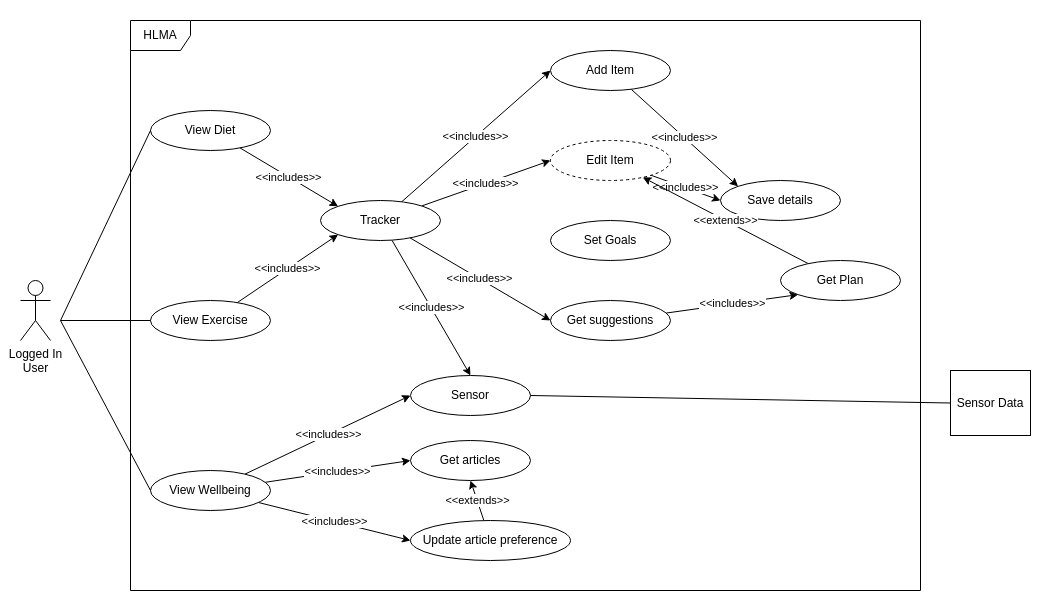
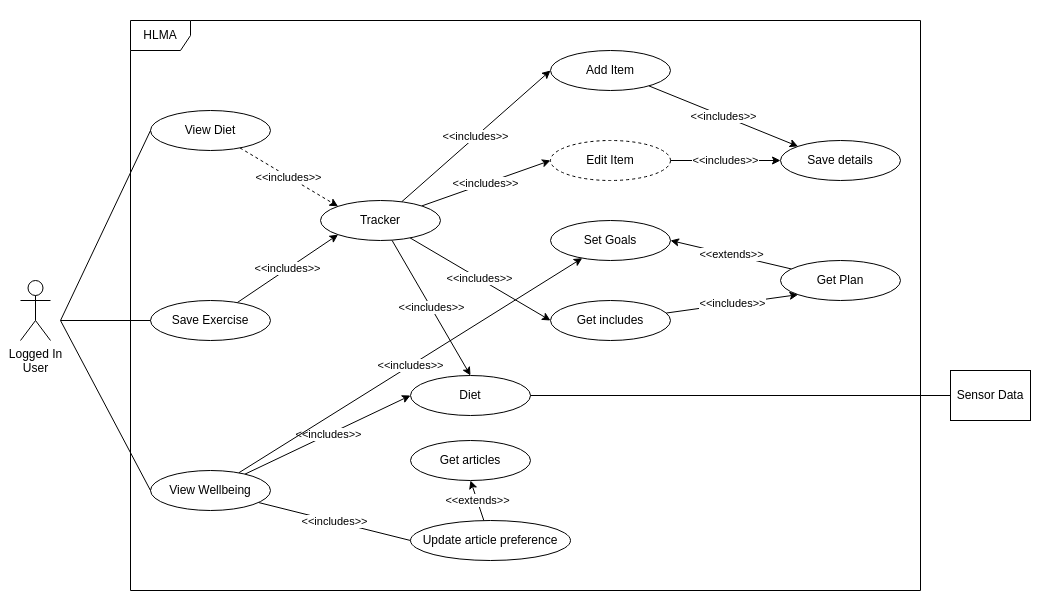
  <mxCell id="0" />
  <mxCell id="1" parent="0" />
  <mxCell id="2" value="Logged In&lt;br&gt;User" style="shape=umlActor;verticalLabelPosition=bottom;verticalAlign=top;html=1;outlineConnect=0;" vertex="1" parent="1"><mxGeometry x="20" y="280" width="30" height="60" as="geometry" /></mxCell>
  <mxCell id="3" value="HLMA" style="shape=umlFrame;whiteSpace=wrap;html=1;" vertex="1" parent="1"><mxGeometry x="130" y="20" width="790" height="570" as="geometry" /></mxCell>
- <mxCell id="4" value="&amp;lt;&amp;lt;includes&amp;gt;&amp;gt;" style="rounded=0;orthogonalLoop=1;jettySize=auto;html=1;entryX=0;entryY=0;entryDx=0;entryDy=0;endArrow=classic;endFill=1;" edge="1" parent="1" source="5" target="29"><mxGeometry relative="1" as="geometry" /></mxCell>
+ <mxCell id="4" value="&amp;lt;&amp;lt;includes&amp;gt;&amp;gt;" style="rounded=0;orthogonalLoop=1;jettySize=auto;html=1;entryX=0;entryY=0;entryDx=0;entryDy=0;endArrow=classic;endFill=1;dashed=1;" edge="1" parent="1" source="5" target="29"><mxGeometry relative="1" as="geometry" /></mxCell>
  <mxCell id="5" value="View Diet" style="ellipse;whiteSpace=wrap;html=1;" vertex="1" parent="1"><mxGeometry x="150" y="110" width="120" height="40" as="geometry" /></mxCell>
  <mxCell id="6" value="&amp;lt;&amp;lt;includes&amp;gt;&amp;gt;" style="edgeStyle=none;rounded=0;orthogonalLoop=1;jettySize=auto;html=1;entryX=0;entryY=1;entryDx=0;entryDy=0;endArrow=classic;endFill=1;" edge="1" parent="1" source="7" target="29"><mxGeometry relative="1" as="geometry" /></mxCell>
- <mxCell id="7" value="View Exercise" style="ellipse;whiteSpace=wrap;html=1;" vertex="1" parent="1"><mxGeometry x="150" y="300" width="120" height="40" as="geometry" /></mxCell>
+ <mxCell id="7" value="Save Exercise" style="ellipse;whiteSpace=wrap;html=1;" vertex="1" parent="1"><mxGeometry x="150" y="300" width="120" height="40" as="geometry" /></mxCell>
  <mxCell id="8" value="&amp;lt;&amp;lt;includes&amp;gt;&amp;gt;" style="edgeStyle=none;rounded=0;orthogonalLoop=1;jettySize=auto;html=1;entryX=0;entryY=0;entryDx=0;entryDy=0;endArrow=classic;endFill=1;" edge="1" parent="1" source="9" target="10"><mxGeometry relative="1" as="geometry" /></mxCell>
  <mxCell id="9" value="Add Item" style="ellipse;whiteSpace=wrap;html=1;" vertex="1" parent="1"><mxGeometry x="550" y="50" width="120" height="40" as="geometry" /></mxCell>
- <mxCell id="10" value="Save details" style="ellipse;whiteSpace=wrap;html=1;" vertex="1" parent="1"><mxGeometry x="720" y="180" width="120" height="40" as="geometry" /></mxCell>
+ <mxCell id="10" value="Save details" style="ellipse;whiteSpace=wrap;html=1;" vertex="1" parent="1"><mxGeometry x="780" y="140" width="120" height="40" as="geometry" /></mxCell>
  <mxCell id="11" value="&amp;lt;&amp;lt;includes&amp;gt;&amp;gt;" style="edgeStyle=none;rounded=0;orthogonalLoop=1;jettySize=auto;html=1;entryX=0;entryY=0.5;entryDx=0;entryDy=0;endArrow=classic;endFill=1;" edge="1" parent="1" source="12" target="10"><mxGeometry relative="1" as="geometry" /></mxCell>
  <mxCell id="12" value="Edit Item" style="ellipse;whiteSpace=wrap;html=1;dashed=1;" vertex="1" parent="1"><mxGeometry x="550" y="140" width="120" height="40" as="geometry" /></mxCell>
  <mxCell id="13" value="&amp;lt;&amp;lt;includes&amp;gt;&amp;gt;" style="edgeStyle=none;rounded=0;orthogonalLoop=1;jettySize=auto;html=1;entryX=0;entryY=0.5;entryDx=0;entryDy=0;endArrow=classic;endFill=1;" edge="1" parent="1" source="16" target="30"><mxGeometry relative="1" as="geometry" /></mxCell>
- <mxCell id="14" value="&amp;lt;&amp;lt;includes&amp;gt;&amp;gt;" style="edgeStyle=none;rounded=0;orthogonalLoop=1;jettySize=auto;html=1;entryX=0;entryY=0.5;entryDx=0;entryDy=0;endArrow=classic;endFill=1;" edge="1" parent="1" source="16" target="22"><mxGeometry relative="1" as="geometry" /></mxCell>
- <mxCell id="15" value="&amp;lt;&amp;lt;includes&amp;gt;&amp;gt;" style="edgeStyle=none;rounded=0;orthogonalLoop=1;jettySize=auto;html=1;entryX=0;entryY=0.5;entryDx=0;entryDy=0;endArrow=classic;endFill=1;" edge="1" parent="1" source="16" target="24"><mxGeometry relative="1" as="geometry" /></mxCell>
+ <mxCell id="14" value="&amp;lt;&amp;lt;includes&amp;gt;&amp;gt;" style="edgeStyle=none;rounded=0;orthogonalLoop=1;jettySize=auto;html=1;endArrow=classic;endFill=1;" edge="1" parent="1" source="16" target="17"><mxGeometry relative="1" as="geometry" /></mxCell>
+ <mxCell id="15" value="&amp;lt;&amp;lt;includes&amp;gt;&amp;gt;" style="edgeStyle=none;rounded=0;orthogonalLoop=1;jettySize=auto;html=1;entryX=0;entryY=0.5;entryDx=0;entryDy=0;endArrow=none;endFill=1;" edge="1" parent="1" source="16" target="24"><mxGeometry relative="1" as="geometry" /></mxCell>
  <mxCell id="16" value="View Wellbeing" style="ellipse;whiteSpace=wrap;html=1;" vertex="1" parent="1"><mxGeometry x="150" y="470" width="120" height="40" as="geometry" /></mxCell>
  <mxCell id="17" value="Set Goals" style="ellipse;whiteSpace=wrap;html=1;" vertex="1" parent="1"><mxGeometry x="550" y="220" width="120" height="40" as="geometry" /></mxCell>
  <mxCell id="18" value="&amp;lt;&amp;lt;includes&amp;gt;&amp;gt;" style="edgeStyle=none;rounded=0;orthogonalLoop=1;jettySize=auto;html=1;entryX=0;entryY=1;entryDx=0;entryDy=0;endArrow=classic;endFill=1;" edge="1" parent="1" source="19" target="21"><mxGeometry relative="1" as="geometry" /></mxCell>
- <mxCell id="19" value="Get suggestions" style="ellipse;whiteSpace=wrap;html=1;" vertex="1" parent="1"><mxGeometry x="550" y="300" width="120" height="40" as="geometry" /></mxCell>
- <mxCell id="20" value="&amp;lt;&amp;lt;extends&amp;gt;&amp;gt;" style="edgeStyle=none;rounded=0;orthogonalLoop=1;jettySize=auto;html=1;endArrow=classic;endFill=1;" edge="1" parent="1" source="21" target="12"><mxGeometry relative="1" as="geometry" /></mxCell>
+ <mxCell id="19" value="Get includes" style="ellipse;whiteSpace=wrap;html=1;" vertex="1" parent="1"><mxGeometry x="550" y="300" width="120" height="40" as="geometry" /></mxCell>
+ <mxCell id="20" value="&amp;lt;&amp;lt;extends&amp;gt;&amp;gt;" style="edgeStyle=none;rounded=0;orthogonalLoop=1;jettySize=auto;html=1;entryX=1;entryY=0.5;entryDx=0;entryDy=0;endArrow=classic;endFill=1;" edge="1" parent="1" source="21" target="17"><mxGeometry relative="1" as="geometry" /></mxCell>
  <mxCell id="21" value="Get Plan" style="ellipse;whiteSpace=wrap;html=1;" vertex="1" parent="1"><mxGeometry x="780" y="260" width="120" height="40" as="geometry" /></mxCell>
  <mxCell id="22" value="Get articles" style="ellipse;whiteSpace=wrap;html=1;" vertex="1" parent="1"><mxGeometry x="410" y="440" width="120" height="40" as="geometry" /></mxCell>
  <mxCell id="23" value="&amp;lt;&amp;lt;extends&amp;gt;&amp;gt;" style="edgeStyle=none;rounded=0;orthogonalLoop=1;jettySize=auto;html=1;entryX=0.5;entryY=1;entryDx=0;entryDy=0;endArrow=classic;endFill=1;" edge="1" parent="1" source="24" target="22"><mxGeometry relative="1" as="geometry" /></mxCell>
  <mxCell id="24" value="Update article preference" style="ellipse;whiteSpace=wrap;html=1;" vertex="1" parent="1"><mxGeometry x="410" y="520" width="160" height="40" as="geometry" /></mxCell>
  <mxCell id="25" value="&amp;lt;&amp;lt;includes&amp;gt;&amp;gt;" style="edgeStyle=none;rounded=0;orthogonalLoop=1;jettySize=auto;html=1;entryX=0;entryY=0.5;entryDx=0;entryDy=0;endArrow=classic;endFill=1;" edge="1" parent="1" source="29" target="9"><mxGeometry relative="1" as="geometry" /></mxCell>
  <mxCell id="26" value="&amp;lt;&amp;lt;includes&amp;gt;&amp;gt;" style="edgeStyle=none;rounded=0;orthogonalLoop=1;jettySize=auto;html=1;entryX=0;entryY=0.5;entryDx=0;entryDy=0;endArrow=classic;endFill=1;" edge="1" parent="1" source="29" target="12"><mxGeometry relative="1" as="geometry" /></mxCell>
  <mxCell id="27" value="&amp;lt;&amp;lt;includes&amp;gt;&amp;gt;" style="edgeStyle=none;rounded=0;orthogonalLoop=1;jettySize=auto;html=1;entryX=0;entryY=0.5;entryDx=0;entryDy=0;endArrow=classic;endFill=1;" edge="1" parent="1" source="29" target="19"><mxGeometry relative="1" as="geometry" /></mxCell>
  <mxCell id="28" value="&amp;lt;&amp;lt;includes&amp;gt;&amp;gt;" style="edgeStyle=none;rounded=0;orthogonalLoop=1;jettySize=auto;html=1;entryX=0.5;entryY=0;entryDx=0;entryDy=0;endArrow=classic;endFill=1;" edge="1" parent="1" source="29" target="30"><mxGeometry relative="1" as="geometry" /></mxCell>
  <mxCell id="29" value="Tracker" style="ellipse;whiteSpace=wrap;html=1;" vertex="1" parent="1"><mxGeometry x="320" y="200" width="120" height="40" as="geometry" /></mxCell>
- <mxCell id="30" value="Sensor" style="ellipse;whiteSpace=wrap;html=1;" vertex="1" parent="1"><mxGeometry x="410" y="375" width="120" height="40" as="geometry" /></mxCell>
- <mxCell id="31" value="Sensor Data" style="rounded=0;whiteSpace=wrap;html=1;" vertex="1" parent="1"><mxGeometry x="950" y="370" width="80" height="65" as="geometry" /></mxCell>
+ <mxCell id="30" value="Diet" style="ellipse;whiteSpace=wrap;html=1;" vertex="1" parent="1"><mxGeometry x="410" y="375" width="120" height="40" as="geometry" /></mxCell>
+ <mxCell id="31" value="Sensor Data" style="rounded=0;whiteSpace=wrap;html=1;" vertex="1" parent="1"><mxGeometry x="950" y="370" width="80" height="50" as="geometry" /></mxCell>
  <mxCell id="32" value="" style="endArrow=none;html=1;rounded=0;entryX=0;entryY=0.5;entryDx=0;entryDy=0;endFill=0;" edge="1" parent="1" target="5"><mxGeometry width="50" height="50" relative="1" as="geometry"><mxPoint x="60" y="320" as="sourcePoint" /><mxPoint x="90" y="160" as="targetPoint" /></mxGeometry></mxCell>
  <mxCell id="33" value="" style="endArrow=none;html=1;rounded=0;entryX=0;entryY=0.5;entryDx=0;entryDy=0;endFill=0;" edge="1" parent="1" target="7"><mxGeometry width="50" height="50" relative="1" as="geometry"><mxPoint x="60" y="320" as="sourcePoint" /><mxPoint x="160" y="140" as="targetPoint" /></mxGeometry></mxCell>
  <mxCell id="34" value="" style="endArrow=none;html=1;rounded=0;entryX=0;entryY=0.5;entryDx=0;entryDy=0;endFill=0;" edge="1" parent="1" target="16"><mxGeometry width="50" height="50" relative="1" as="geometry"><mxPoint x="60" y="320" as="sourcePoint" /><mxPoint x="170" y="150" as="targetPoint" /></mxGeometry></mxCell>
  <mxCell id="35" value="" style="endArrow=none;html=1;rounded=0;exitX=1;exitY=0.5;exitDx=0;exitDy=0;entryX=0;entryY=0.5;entryDx=0;entryDy=0;" edge="1" parent="1" source="30" target="31"><mxGeometry width="50" height="50" relative="1" as="geometry"><mxPoint x="590" y="450" as="sourcePoint" /><mxPoint x="640" y="400" as="targetPoint" /></mxGeometry></mxCell>
